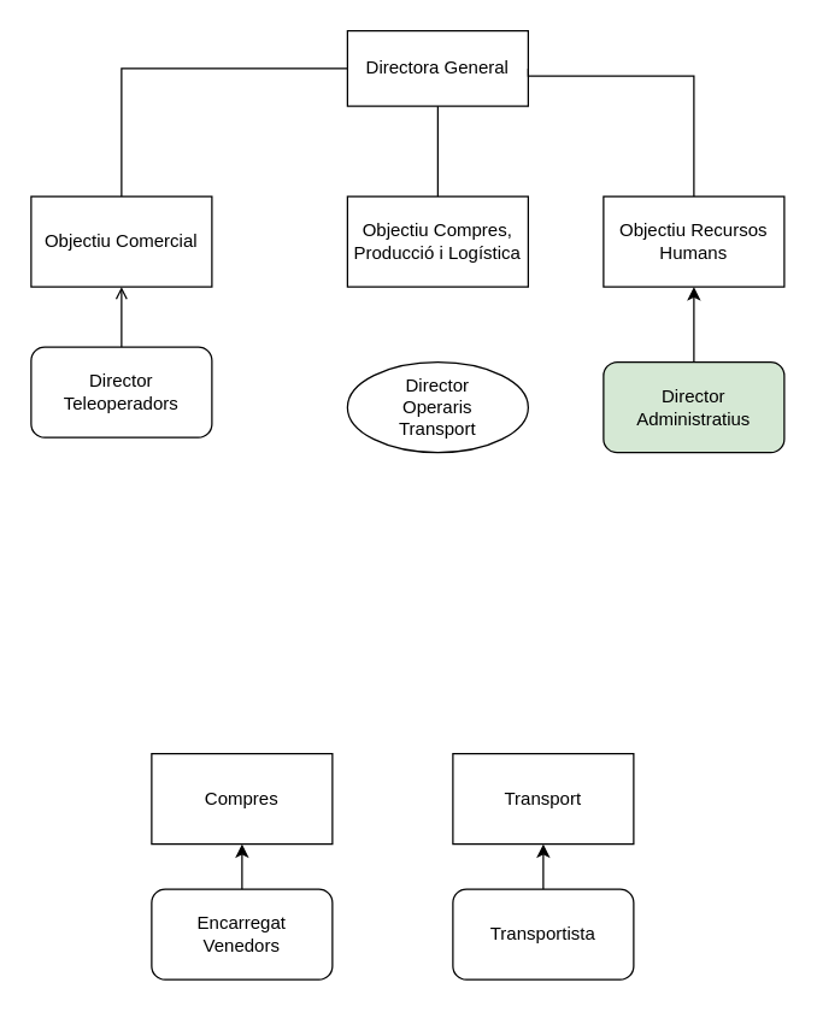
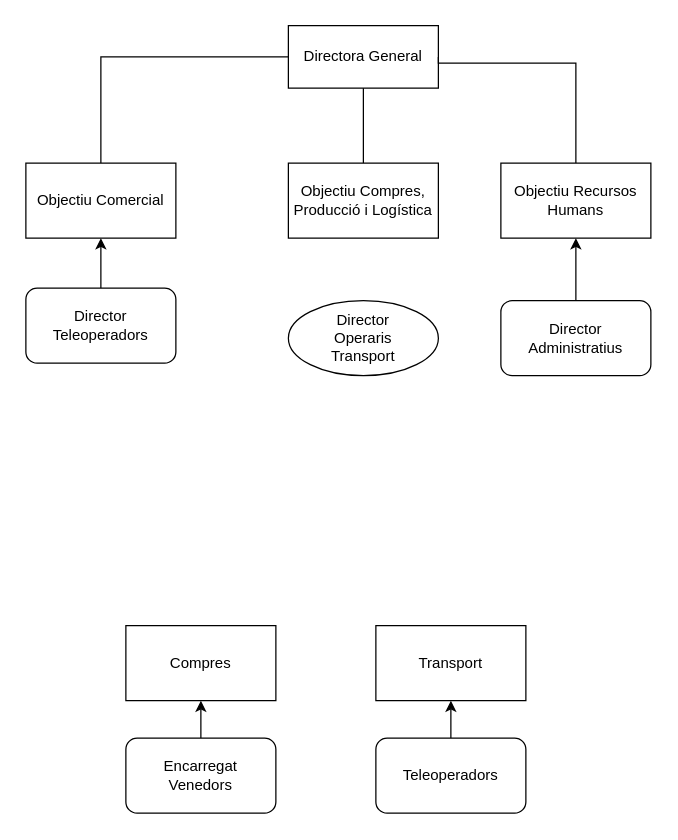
  <mxCell id="0" />
  <mxCell id="1" parent="0" />
  <mxCell id="2" value="Directora General" style="rounded=0;whiteSpace=wrap;html=1;" vertex="1" parent="1"><mxGeometry x="230" y="20" width="120" height="50" as="geometry" /></mxCell>
  <mxCell id="3" style="edgeStyle=orthogonalEdgeStyle;rounded=0;orthogonalLoop=1;jettySize=auto;html=1;exitX=0.5;exitY=0;exitDx=0;exitDy=0;entryX=0;entryY=0.5;entryDx=0;entryDy=0;endArrow=none;startFill=0;" edge="1" parent="1" source="4" target="2"><mxGeometry relative="1" as="geometry" /></mxCell>
  <mxCell id="4" value="Objectiu Comercial" style="rounded=0;whiteSpace=wrap;html=1;" vertex="1" parent="1"><mxGeometry x="20" y="130" width="120" height="60" as="geometry" /></mxCell>
  <mxCell id="5" style="edgeStyle=orthogonalEdgeStyle;rounded=0;orthogonalLoop=1;jettySize=auto;html=1;exitX=0.5;exitY=0;exitDx=0;exitDy=0;entryX=0.5;entryY=1;entryDx=0;entryDy=0;endArrow=none;startFill=0;" edge="1" parent="1" source="6" target="2"><mxGeometry relative="1" as="geometry" /></mxCell>
  <mxCell id="6" value="Objectiu Compres, Producció i Logística" style="rounded=0;whiteSpace=wrap;html=1;" vertex="1" parent="1"><mxGeometry x="230" y="130" width="120" height="60" as="geometry" /></mxCell>
  <mxCell id="7" style="edgeStyle=orthogonalEdgeStyle;rounded=0;orthogonalLoop=1;jettySize=auto;html=1;entryX=1;entryY=0.5;entryDx=0;entryDy=0;endArrow=none;startFill=0;" edge="1" parent="1" source="8" target="2"><mxGeometry relative="1" as="geometry"><Array as="points"><mxPoint x="460" y="50" /></Array></mxGeometry></mxCell>
  <mxCell id="8" value="Objectiu Recursos Humans" style="rounded=0;whiteSpace=wrap;html=1;" vertex="1" parent="1"><mxGeometry x="400" y="130" width="120" height="60" as="geometry" /></mxCell>
- <mxCell id="9" style="edgeStyle=orthogonalEdgeStyle;rounded=0;orthogonalLoop=1;jettySize=auto;html=1;entryX=0.5;entryY=1;entryDx=0;entryDy=0;endArrow=open;" edge="1" parent="1" source="10" target="4"><mxGeometry relative="1" as="geometry" /></mxCell>
+ <mxCell id="9" style="edgeStyle=orthogonalEdgeStyle;rounded=0;orthogonalLoop=1;jettySize=auto;html=1;entryX=0.5;entryY=1;entryDx=0;entryDy=0;" edge="1" parent="1" source="10" target="4"><mxGeometry relative="1" as="geometry" /></mxCell>
  <mxCell id="10" value="Director&lt;div&gt;Teleoperadors&lt;/div&gt;" style="rounded=1;whiteSpace=wrap;html=1;" vertex="1" parent="1"><mxGeometry x="20" y="230" width="120" height="60" as="geometry" /></mxCell>
  <mxCell id="11" value="Director&lt;div&gt;Operaris&lt;/div&gt;&lt;div&gt;Transport&lt;/div&gt;" style="ellipse;whiteSpace=wrap;html=1;" vertex="1" parent="1"><mxGeometry x="230" y="240" width="120" height="60" as="geometry" /></mxCell>
  <mxCell id="12" style="edgeStyle=orthogonalEdgeStyle;rounded=0;orthogonalLoop=1;jettySize=auto;html=1;entryX=0.5;entryY=1;entryDx=0;entryDy=0;" edge="1" parent="1" source="13" target="8"><mxGeometry relative="1" as="geometry" /></mxCell>
- <mxCell id="13" value="&lt;div&gt;Director&lt;/div&gt;Administratius" style="rounded=1;whiteSpace=wrap;html=1;fillColor=#d5e8d4;" vertex="1" parent="1"><mxGeometry x="400" y="240" width="120" height="60" as="geometry" /></mxCell>
+ <mxCell id="13" value="&lt;div&gt;Director&lt;/div&gt;Administratius" style="rounded=1;whiteSpace=wrap;html=1;" vertex="1" parent="1"><mxGeometry x="400" y="240" width="120" height="60" as="geometry" /></mxCell>
  <mxCell id="14" value="Compres" style="rounded=0;whiteSpace=wrap;html=1;" vertex="1" parent="1"><mxGeometry x="100" y="500" width="120" height="60" as="geometry" /></mxCell>
  <mxCell id="15" value="Transport" style="rounded=0;whiteSpace=wrap;html=1;" vertex="1" parent="1"><mxGeometry x="300" y="500" width="120" height="60" as="geometry" /></mxCell>
  <mxCell id="16" style="edgeStyle=orthogonalEdgeStyle;rounded=0;orthogonalLoop=1;jettySize=auto;html=1;entryX=0.5;entryY=1;entryDx=0;entryDy=0;" edge="1" parent="1" source="17" target="14"><mxGeometry relative="1" as="geometry" /></mxCell>
  <mxCell id="17" value="Encarregat&lt;div&gt;Venedors&lt;/div&gt;" style="rounded=1;whiteSpace=wrap;html=1;" vertex="1" parent="1"><mxGeometry x="100" y="590" width="120" height="60" as="geometry" /></mxCell>
  <mxCell id="18" style="edgeStyle=orthogonalEdgeStyle;rounded=0;orthogonalLoop=1;jettySize=auto;html=1;entryX=0.5;entryY=1;entryDx=0;entryDy=0;" edge="1" parent="1" source="19" target="15"><mxGeometry relative="1" as="geometry" /></mxCell>
- <mxCell id="19" value="Transportista" style="rounded=1;whiteSpace=wrap;html=1;" vertex="1" parent="1"><mxGeometry x="300" y="590" width="120" height="60" as="geometry" /></mxCell>
+ <mxCell id="19" value="Teleoperadors" style="rounded=1;whiteSpace=wrap;html=1;" vertex="1" parent="1"><mxGeometry x="300" y="590" width="120" height="60" as="geometry" /></mxCell>
